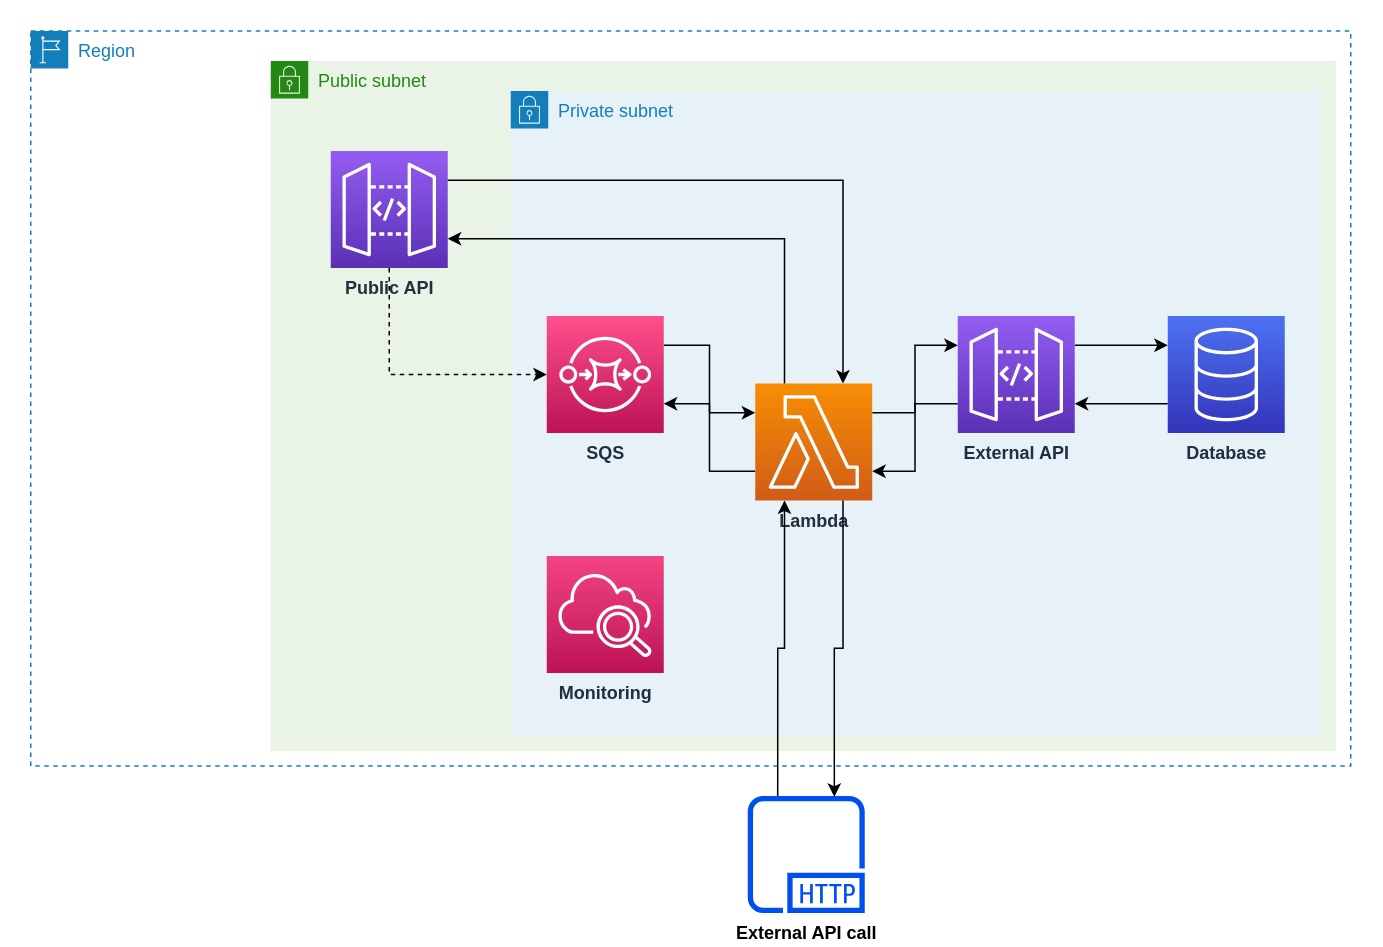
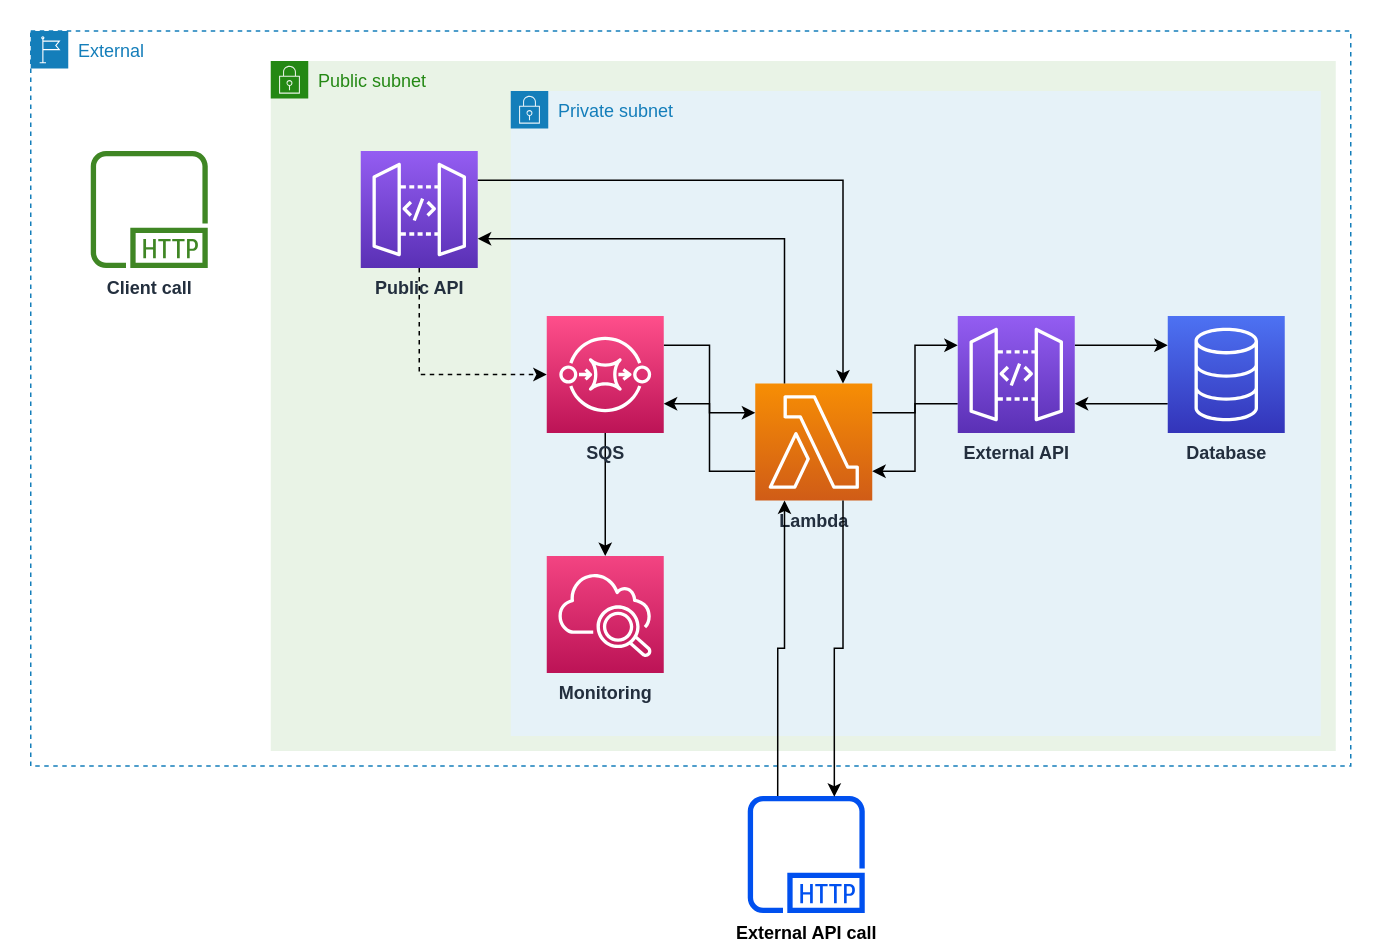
  <mxCell id="0" />
  <mxCell id="1" parent="0" />
- <mxCell id="2" value="Region" style="points=[[0,0],[0.25,0],[0.5,0],[0.75,0],[1,0],[1,0.25],[1,0.5],[1,0.75],[1,1],[0.75,1],[0.5,1],[0.25,1],[0,1],[0,0.75],[0,0.5],[0,0.25]];outlineConnect=0;gradientColor=none;html=1;whiteSpace=wrap;fontSize=12;fontStyle=0;container=1;pointerEvents=0;collapsible=0;recursiveResize=0;shape=mxgraph.aws4.group;grIcon=mxgraph.aws4.group_region;strokeColor=#147EBA;fillColor=none;verticalAlign=top;align=left;spacingLeft=30;fontColor=#147EBA;dashed=1;" parent="1" vertex="1"><mxGeometry x="20" y="20" width="880" height="490" as="geometry" /></mxCell>
+ <mxCell id="2" value="External" style="points=[[0,0],[0.25,0],[0.5,0],[0.75,0],[1,0],[1,0.25],[1,0.5],[1,0.75],[1,1],[0.75,1],[0.5,1],[0.25,1],[0,1],[0,0.75],[0,0.5],[0,0.25]];outlineConnect=0;gradientColor=none;html=1;whiteSpace=wrap;fontSize=12;fontStyle=0;container=1;pointerEvents=0;collapsible=0;recursiveResize=0;shape=mxgraph.aws4.group;grIcon=mxgraph.aws4.group_region;strokeColor=#147EBA;fillColor=none;verticalAlign=top;align=left;spacingLeft=30;fontColor=#147EBA;dashed=1;" parent="1" vertex="1"><mxGeometry x="20" y="20" width="880" height="490" as="geometry" /></mxCell>
+ <mxCell id="3" value="&lt;b&gt;Client call&lt;/b&gt;" style="sketch=0;outlineConnect=0;fontColor=#232F3E;gradientColor=none;fillColor=#3F8624;strokeColor=none;dashed=0;verticalLabelPosition=bottom;verticalAlign=top;align=center;html=1;fontSize=12;fontStyle=0;aspect=fixed;pointerEvents=1;shape=mxgraph.aws4.http_protocol;" parent="2" vertex="1"><mxGeometry x="40" y="80" width="78" height="78" as="geometry" /></mxCell>
  <mxCell id="4" value="Public subnet" style="points=[[0,0],[0.25,0],[0.5,0],[0.75,0],[1,0],[1,0.25],[1,0.5],[1,0.75],[1,1],[0.75,1],[0.5,1],[0.25,1],[0,1],[0,0.75],[0,0.5],[0,0.25]];outlineConnect=0;gradientColor=none;html=1;whiteSpace=wrap;fontSize=12;fontStyle=0;container=1;pointerEvents=0;collapsible=0;recursiveResize=0;shape=mxgraph.aws4.group;grIcon=mxgraph.aws4.group_security_group;grStroke=0;strokeColor=#248814;fillColor=#E9F3E6;verticalAlign=top;align=left;spacingLeft=30;fontColor=#248814;dashed=0;" parent="1" vertex="1"><mxGeometry x="180" y="40" width="710" height="460" as="geometry" /></mxCell>
- <mxCell id="5" value="&lt;b&gt;Public API&lt;/b&gt;" style="sketch=0;points=[[0,0,0],[0.25,0,0],[0.5,0,0],[0.75,0,0],[1,0,0],[0,1,0],[0.25,1,0],[0.5,1,0],[0.75,1,0],[1,1,0],[0,0.25,0],[0,0.5,0],[0,0.75,0],[1,0.25,0],[1,0.5,0],[1,0.75,0]];outlineConnect=0;fontColor=#232F3E;gradientColor=#945DF2;gradientDirection=north;fillColor=#5A30B5;strokeColor=#ffffff;dashed=0;verticalLabelPosition=bottom;verticalAlign=top;align=center;html=1;fontSize=12;fontStyle=0;aspect=fixed;shape=mxgraph.aws4.resourceIcon;resIcon=mxgraph.aws4.api_gateway;" parent="4" vertex="1"><mxGeometry x="40" y="60" width="78" height="78" as="geometry" /></mxCell>
+ <mxCell id="5" value="&lt;b&gt;Public API&lt;/b&gt;" style="sketch=0;points=[[0,0,0],[0.25,0,0],[0.5,0,0],[0.75,0,0],[1,0,0],[0,1,0],[0.25,1,0],[0.5,1,0],[0.75,1,0],[1,1,0],[0,0.25,0],[0,0.5,0],[0,0.75,0],[1,0.25,0],[1,0.5,0],[1,0.75,0]];outlineConnect=0;fontColor=#232F3E;gradientColor=#945DF2;gradientDirection=north;fillColor=#5A30B5;strokeColor=#ffffff;dashed=0;verticalLabelPosition=bottom;verticalAlign=top;align=center;html=1;fontSize=12;fontStyle=0;aspect=fixed;shape=mxgraph.aws4.resourceIcon;resIcon=mxgraph.aws4.api_gateway;" parent="4" vertex="1"><mxGeometry x="60" y="60" width="78" height="78" as="geometry" /></mxCell>
  <mxCell id="6" value="Private subnet" style="points=[[0,0],[0.25,0],[0.5,0],[0.75,0],[1,0],[1,0.25],[1,0.5],[1,0.75],[1,1],[0.75,1],[0.5,1],[0.25,1],[0,1],[0,0.75],[0,0.5],[0,0.25]];outlineConnect=0;gradientColor=none;html=1;whiteSpace=wrap;fontSize=12;fontStyle=0;container=1;pointerEvents=0;collapsible=0;recursiveResize=0;shape=mxgraph.aws4.group;grIcon=mxgraph.aws4.group_security_group;grStroke=0;strokeColor=#147EBA;fillColor=#E6F2F8;verticalAlign=top;align=left;spacingLeft=30;fontColor=#147EBA;dashed=0;" parent="1" vertex="1"><mxGeometry x="340" y="60" width="540" height="430" as="geometry" /></mxCell>
  <mxCell id="7" style="edgeStyle=orthogonalEdgeStyle;rounded=0;orthogonalLoop=1;jettySize=auto;html=1;exitX=0;exitY=0.75;exitDx=0;exitDy=0;exitPerimeter=0;entryX=1;entryY=0.75;entryDx=0;entryDy=0;entryPerimeter=0;" parent="6" source="9" target="17" edge="1"><mxGeometry relative="1" as="geometry" /></mxCell>
  <mxCell id="8" style="edgeStyle=orthogonalEdgeStyle;rounded=0;orthogonalLoop=1;jettySize=auto;html=1;exitX=1;exitY=0.25;exitDx=0;exitDy=0;exitPerimeter=0;entryX=0;entryY=0.25;entryDx=0;entryDy=0;entryPerimeter=0;" parent="6" source="9" target="12" edge="1"><mxGeometry relative="1" as="geometry" /></mxCell>
  <mxCell id="9" value="&lt;b&gt;Lambda&lt;/b&gt;" style="sketch=0;points=[[0,0,0],[0.25,0,0],[0.5,0,0],[0.75,0,0],[1,0,0],[0,1,0],[0.25,1,0],[0.5,1,0],[0.75,1,0],[1,1,0],[0,0.25,0],[0,0.5,0],[0,0.75,0],[1,0.25,0],[1,0.5,0],[1,0.75,0]];outlineConnect=0;fontColor=#232F3E;gradientColor=#F78E04;gradientDirection=north;fillColor=#D05C17;strokeColor=#ffffff;dashed=0;verticalLabelPosition=bottom;verticalAlign=top;align=center;html=1;fontSize=12;fontStyle=0;aspect=fixed;shape=mxgraph.aws4.resourceIcon;resIcon=mxgraph.aws4.lambda;" parent="6" vertex="1"><mxGeometry x="163" y="195" width="78" height="78" as="geometry" /></mxCell>
  <mxCell id="10" style="edgeStyle=orthogonalEdgeStyle;rounded=0;orthogonalLoop=1;jettySize=auto;html=1;exitX=0;exitY=0.75;exitDx=0;exitDy=0;exitPerimeter=0;entryX=1;entryY=0.75;entryDx=0;entryDy=0;entryPerimeter=0;" parent="6" source="12" target="9" edge="1"><mxGeometry relative="1" as="geometry" /></mxCell>
  <mxCell id="11" style="edgeStyle=orthogonalEdgeStyle;rounded=0;orthogonalLoop=1;jettySize=auto;html=1;exitX=1;exitY=0.25;exitDx=0;exitDy=0;exitPerimeter=0;entryX=0;entryY=0.25;entryDx=0;entryDy=0;entryPerimeter=0;" parent="6" source="12" target="14" edge="1"><mxGeometry relative="1" as="geometry" /></mxCell>
  <mxCell id="12" value="&lt;b&gt;External API&lt;/b&gt;" style="sketch=0;points=[[0,0,0],[0.25,0,0],[0.5,0,0],[0.75,0,0],[1,0,0],[0,1,0],[0.25,1,0],[0.5,1,0],[0.75,1,0],[1,1,0],[0,0.25,0],[0,0.5,0],[0,0.75,0],[1,0.25,0],[1,0.5,0],[1,0.75,0]];outlineConnect=0;fontColor=#232F3E;gradientColor=#945DF2;gradientDirection=north;fillColor=#5A30B5;strokeColor=#ffffff;dashed=0;verticalLabelPosition=bottom;verticalAlign=top;align=center;html=1;fontSize=12;fontStyle=0;aspect=fixed;shape=mxgraph.aws4.resourceIcon;resIcon=mxgraph.aws4.api_gateway;" parent="6" vertex="1"><mxGeometry x="298" y="150" width="78" height="78" as="geometry" /></mxCell>
  <mxCell id="13" style="edgeStyle=orthogonalEdgeStyle;rounded=0;orthogonalLoop=1;jettySize=auto;html=1;exitX=0;exitY=0.75;exitDx=0;exitDy=0;exitPerimeter=0;entryX=1;entryY=0.75;entryDx=0;entryDy=0;entryPerimeter=0;" parent="6" source="14" target="12" edge="1"><mxGeometry relative="1" as="geometry" /></mxCell>
  <mxCell id="14" value="&lt;b&gt;Database&lt;/b&gt;" style="sketch=0;points=[[0,0,0],[0.25,0,0],[0.5,0,0],[0.75,0,0],[1,0,0],[0,1,0],[0.25,1,0],[0.5,1,0],[0.75,1,0],[1,1,0],[0,0.25,0],[0,0.5,0],[0,0.75,0],[1,0.25,0],[1,0.5,0],[1,0.75,0]];outlineConnect=0;fontColor=#232F3E;gradientColor=#4D72F3;gradientDirection=north;fillColor=#3334B9;strokeColor=#ffffff;dashed=0;verticalLabelPosition=bottom;verticalAlign=top;align=center;html=1;fontSize=12;fontStyle=0;aspect=fixed;shape=mxgraph.aws4.resourceIcon;resIcon=mxgraph.aws4.database;" parent="6" vertex="1"><mxGeometry x="438" y="150" width="78" height="78" as="geometry" /></mxCell>
+ <mxCell id="15" value="" style="edgeStyle=orthogonalEdgeStyle;rounded=0;orthogonalLoop=1;jettySize=auto;html=1;" parent="6" source="17" target="18" edge="1"><mxGeometry relative="1" as="geometry" /></mxCell>
  <mxCell id="16" style="edgeStyle=orthogonalEdgeStyle;rounded=0;orthogonalLoop=1;jettySize=auto;html=1;exitX=1;exitY=0.25;exitDx=0;exitDy=0;exitPerimeter=0;entryX=0;entryY=0.25;entryDx=0;entryDy=0;entryPerimeter=0;" parent="6" source="17" target="9" edge="1"><mxGeometry relative="1" as="geometry" /></mxCell>
  <mxCell id="17" value="&lt;b&gt;SQS&lt;/b&gt;" style="sketch=0;points=[[0,0,0],[0.25,0,0],[0.5,0,0],[0.75,0,0],[1,0,0],[0,1,0],[0.25,1,0],[0.5,1,0],[0.75,1,0],[1,1,0],[0,0.25,0],[0,0.5,0],[0,0.75,0],[1,0.25,0],[1,0.5,0],[1,0.75,0]];outlineConnect=0;fontColor=#232F3E;gradientColor=#FF4F8B;gradientDirection=north;fillColor=#BC1356;strokeColor=#ffffff;dashed=0;verticalLabelPosition=bottom;verticalAlign=top;align=center;html=1;fontSize=12;fontStyle=0;aspect=fixed;shape=mxgraph.aws4.resourceIcon;resIcon=mxgraph.aws4.sqs;" parent="6" vertex="1"><mxGeometry x="24" y="150" width="78" height="78" as="geometry" /></mxCell>
  <mxCell id="18" value="&lt;b&gt;Monitoring&lt;/b&gt;" style="sketch=0;points=[[0,0,0],[0.25,0,0],[0.5,0,0],[0.75,0,0],[1,0,0],[0,1,0],[0.25,1,0],[0.5,1,0],[0.75,1,0],[1,1,0],[0,0.25,0],[0,0.5,0],[0,0.75,0],[1,0.25,0],[1,0.5,0],[1,0.75,0]];points=[[0,0,0],[0.25,0,0],[0.5,0,0],[0.75,0,0],[1,0,0],[0,1,0],[0.25,1,0],[0.5,1,0],[0.75,1,0],[1,1,0],[0,0.25,0],[0,0.5,0],[0,0.75,0],[1,0.25,0],[1,0.5,0],[1,0.75,0]];outlineConnect=0;fontColor=#232F3E;gradientColor=#F34482;gradientDirection=north;fillColor=#BC1356;strokeColor=#ffffff;dashed=0;verticalLabelPosition=bottom;verticalAlign=top;align=center;html=1;fontSize=12;fontStyle=0;aspect=fixed;shape=mxgraph.aws4.resourceIcon;resIcon=mxgraph.aws4.cloudwatch_2;" parent="6" vertex="1"><mxGeometry x="24" y="310" width="78" height="78" as="geometry" /></mxCell>
  <mxCell id="19" style="edgeStyle=orthogonalEdgeStyle;rounded=0;orthogonalLoop=1;jettySize=auto;html=1;entryX=0.25;entryY=1;entryDx=0;entryDy=0;entryPerimeter=0;exitX=0.256;exitY=0.003;exitDx=0;exitDy=0;exitPerimeter=0;" parent="1" source="20" target="9" edge="1"><mxGeometry relative="1" as="geometry"><mxPoint x="518" y="520" as="sourcePoint" /></mxGeometry></mxCell>
  <mxCell id="20" value="&lt;b&gt;External API call&lt;/b&gt;" style="sketch=0;outlineConnect=0;fillColor=#0050ef;strokeColor=#001DBC;dashed=0;verticalLabelPosition=bottom;verticalAlign=top;align=center;html=1;fontSize=12;fontStyle=0;aspect=fixed;pointerEvents=1;shape=mxgraph.aws4.http_protocol;fontColor=#000000;" parent="1" vertex="1"><mxGeometry x="498" y="530" width="78" height="78" as="geometry" /></mxCell>
  <mxCell id="21" style="edgeStyle=orthogonalEdgeStyle;rounded=0;orthogonalLoop=1;jettySize=auto;html=1;exitX=0.75;exitY=1;exitDx=0;exitDy=0;exitPerimeter=0;entryX=0.74;entryY=0.007;entryDx=0;entryDy=0;entryPerimeter=0;" parent="1" source="9" target="20" edge="1"><mxGeometry relative="1" as="geometry" /></mxCell>
  <mxCell id="22" style="edgeStyle=orthogonalEdgeStyle;rounded=0;orthogonalLoop=1;jettySize=auto;html=1;exitX=1;exitY=0.25;exitDx=0;exitDy=0;exitPerimeter=0;entryX=0.75;entryY=0;entryDx=0;entryDy=0;entryPerimeter=0;" edge="1" parent="1" source="5" target="9"><mxGeometry relative="1" as="geometry" /></mxCell>
  <mxCell id="23" style="edgeStyle=orthogonalEdgeStyle;rounded=0;orthogonalLoop=1;jettySize=auto;html=1;exitX=0.25;exitY=0;exitDx=0;exitDy=0;exitPerimeter=0;entryX=1;entryY=0.75;entryDx=0;entryDy=0;entryPerimeter=0;" edge="1" parent="1" source="9" target="5"><mxGeometry relative="1" as="geometry" /></mxCell>
  <mxCell id="24" style="edgeStyle=orthogonalEdgeStyle;rounded=0;orthogonalLoop=1;jettySize=auto;html=1;exitX=0.5;exitY=1;exitDx=0;exitDy=0;exitPerimeter=0;entryX=0;entryY=0.5;entryDx=0;entryDy=0;entryPerimeter=0;dashed=1;" edge="1" parent="1" source="5" target="17"><mxGeometry relative="1" as="geometry" /></mxCell>
